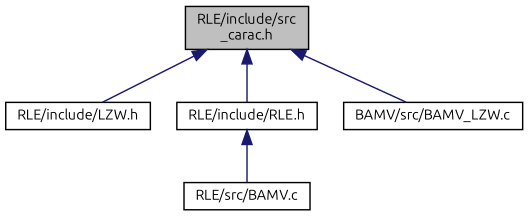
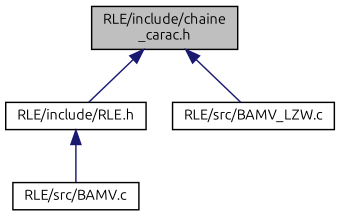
  digraph {
    fontname=Ubuntu
    node [color=black fillcolor=white fontname=Ubuntu fontsize=10 shape=record style=filled]
    edge [color=midnightblue dir=back fontname=Ubuntu fontsize=10 labelfontname=Helvetica labelfontsize=10 style=solid]
-   n1 [fillcolor=grey75 fontcolor=black height=0.2 label="RLE/include/src\l_carac.h" width=0.4]
-   n2 [height=0.2 label="RLE/include/LZW.h" width=0.4]
+   n1 [fillcolor=grey75 fontcolor=black height=0.2 label="RLE/include/chaine\l_carac.h" width=0.4]
    n3 [height=0.2 label="RLE/include/RLE.h" width=0.4]
-   n4 [height=0.2 label="BAMV/src/BAMV_LZW.c" width=0.4]
+   n4 [height=0.2 label="RLE/src/BAMV_LZW.c" width=0.4]
    n5 [height=0.2 label="RLE/src/BAMV.c" width=0.4]
-   n1 -> n2
    n1 -> n3
    n1 -> n4
    n3 -> n5
  }
